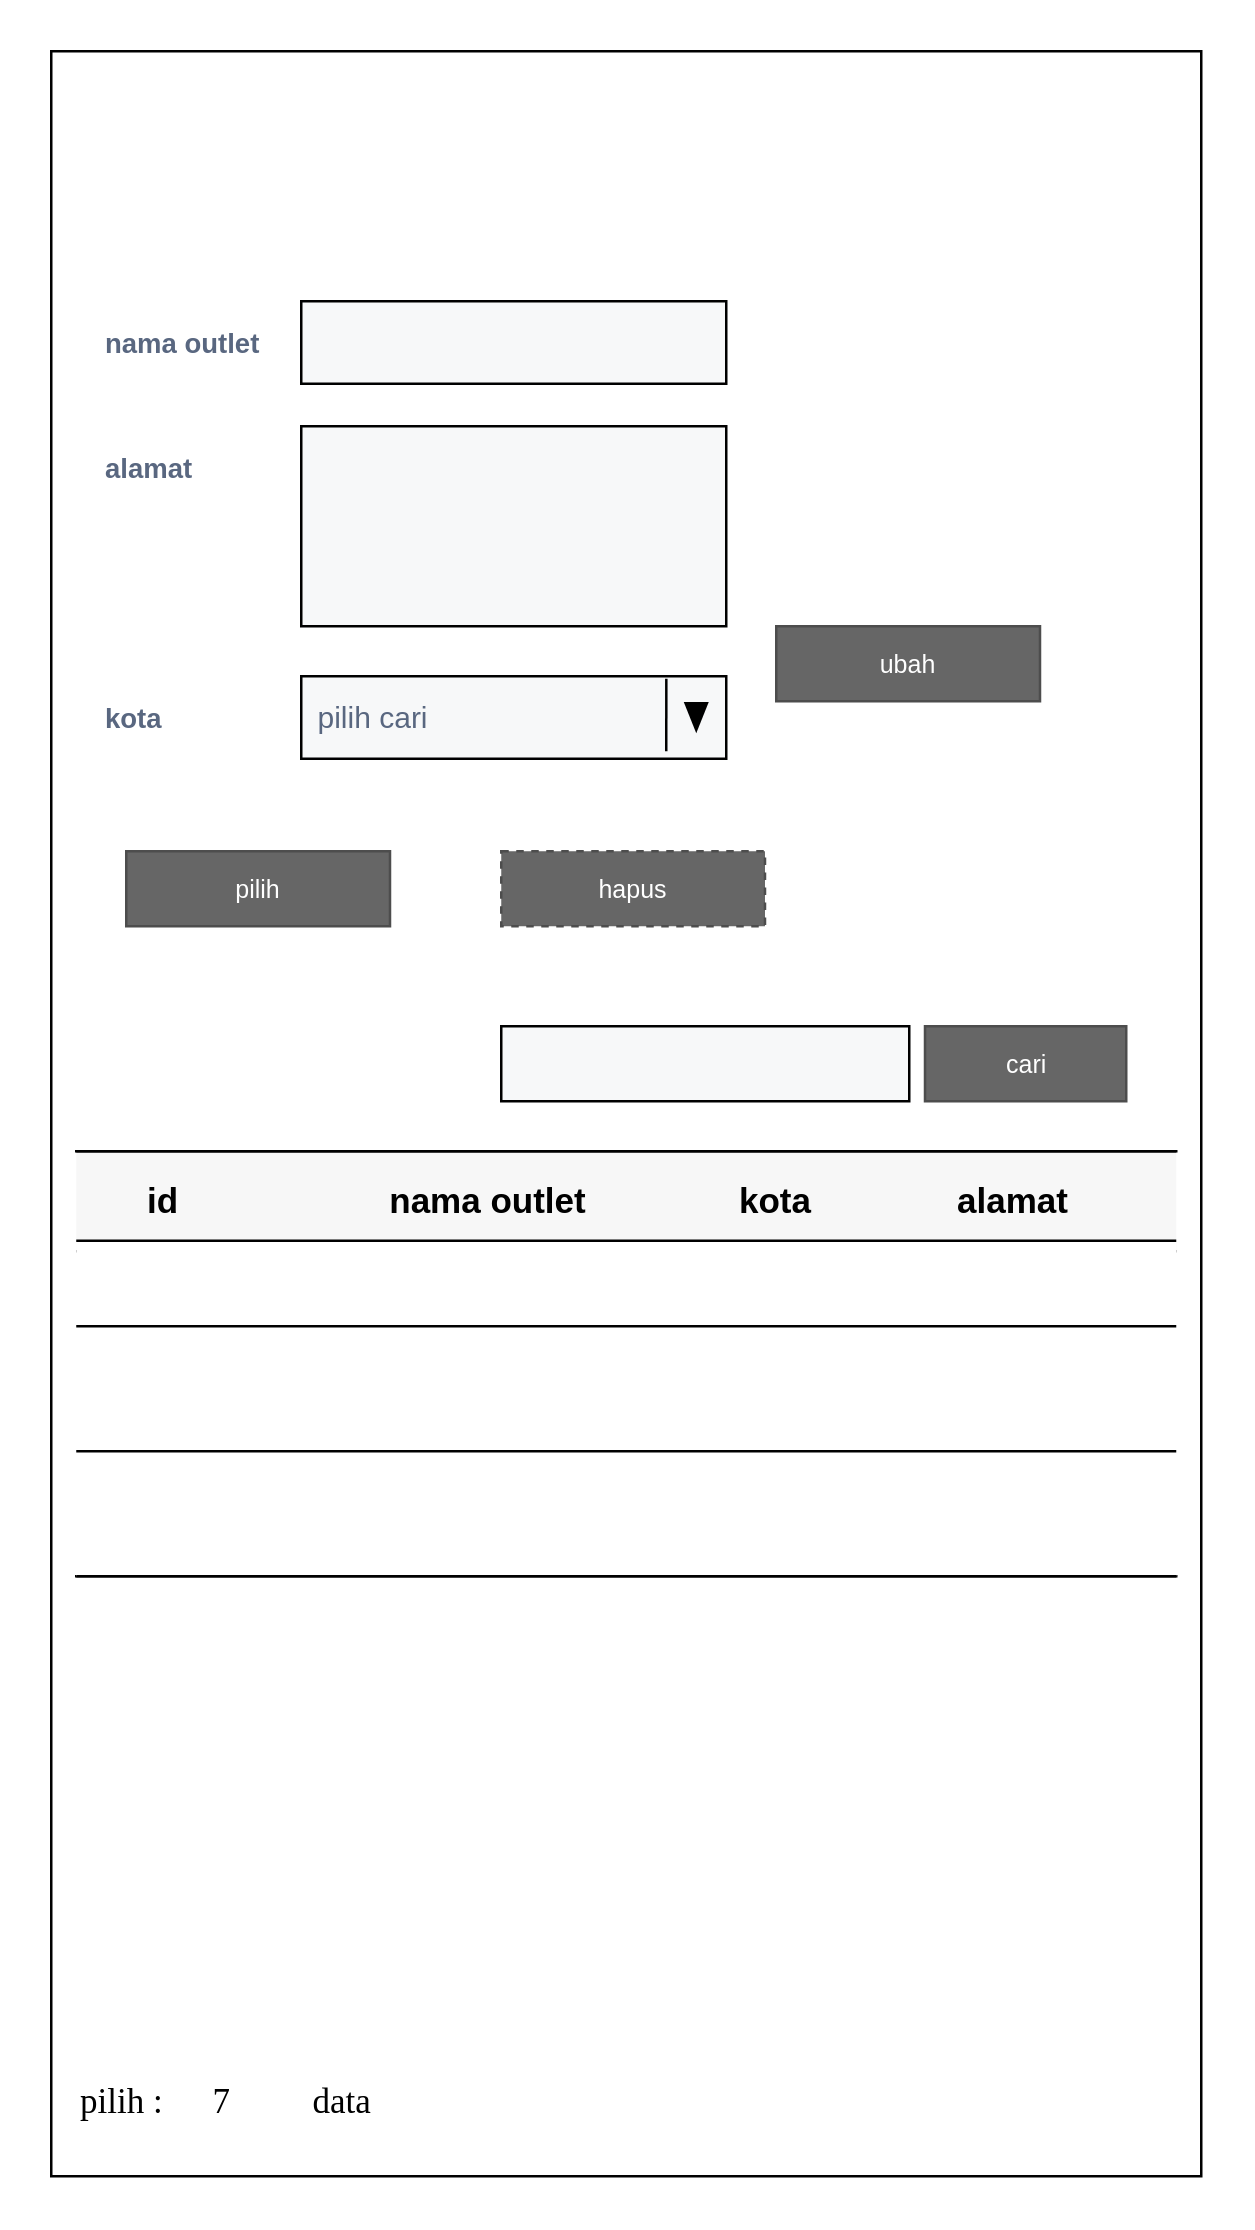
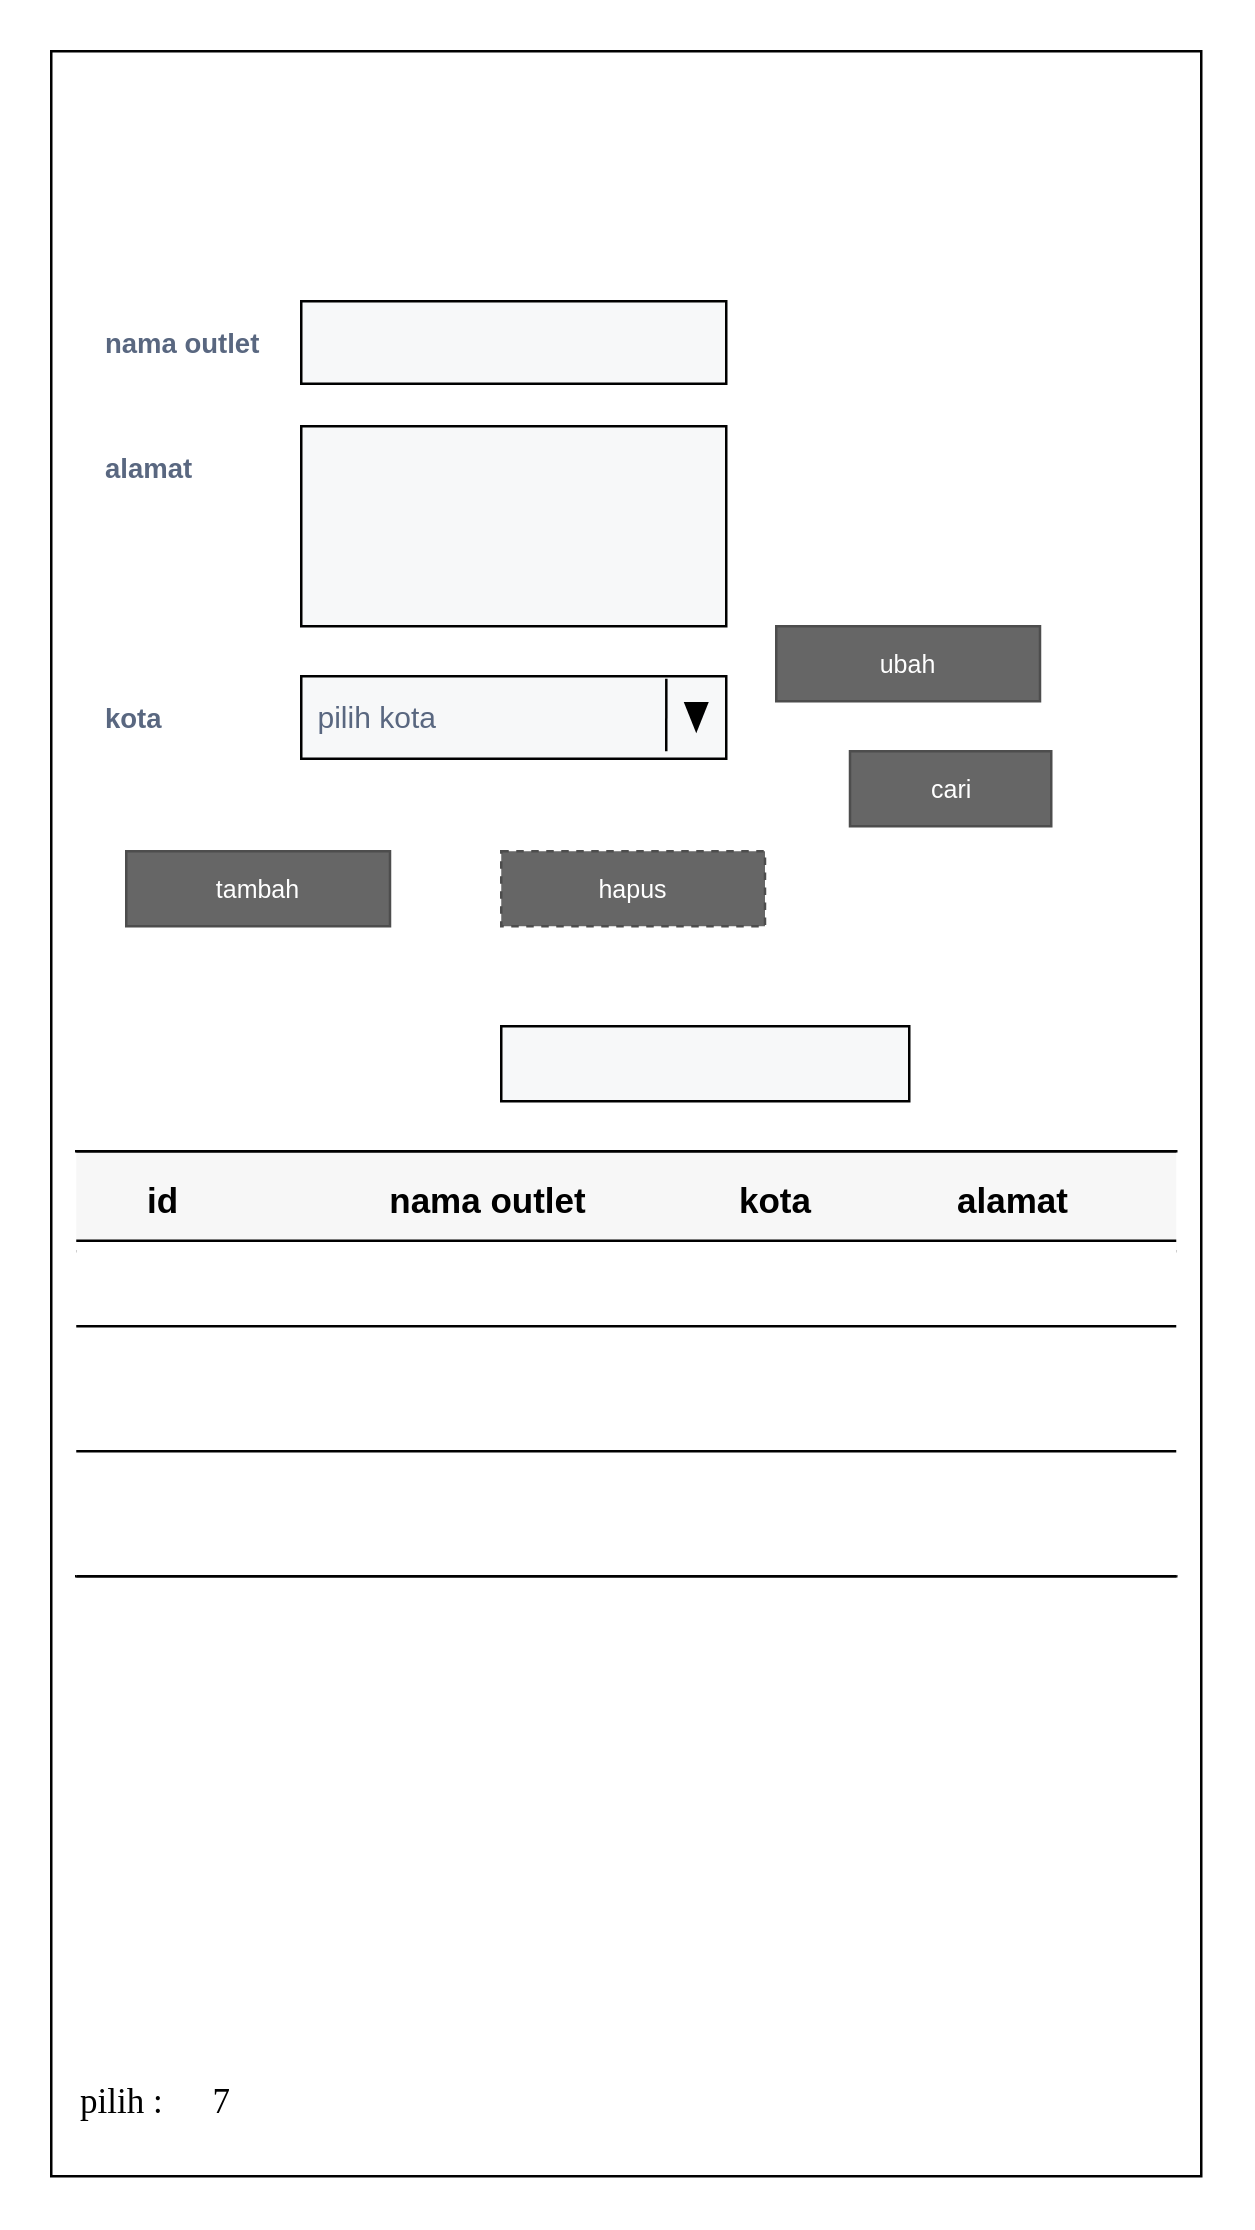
  <mxCell id="0" />
  <mxCell id="1" parent="0" />
  <mxCell id="2" value="" style="whiteSpace=wrap;html=1;rounded=0;shadow=0;labelBackgroundColor=none;strokeColor=#000000;strokeWidth=1;fillColor=none;fontFamily=Verdana;fontSize=12;fontColor=#000000;align=center;comic=0;" parent="1" vertex="1"><mxGeometry x="20" y="20" width="460" height="850" as="geometry" /></mxCell>
  <mxCell id="3" value="" style="shape=partialRectangle;right=0;left=0;strokeColor=#000000;fillColor=#ffffff;whiteSpace=wrap;" parent="1" vertex="1"><mxGeometry x="30" y="460" width="440" height="170" as="geometry" /></mxCell>
  <mxCell id="4" value="" style="html=1;shadow=0;dashed=0;shape=mxgraph.bootstrap.horLines;strokeColor=inherit;fillColor=#000000;fillOpacity=3;resizeWidth=1;" parent="3" vertex="1"><mxGeometry width="440" height="40" relative="1" as="geometry" /></mxCell>
  <mxCell id="5" value="id" style="html=1;shadow=0;dashed=0;shape=mxgraph.bootstrap.rect;strokeColor=none;fillColor=none;fontSize=14;fontStyle=1;align=center;whiteSpace=wrap;resizeHeight=1;" parent="4" vertex="1"><mxGeometry width="50" height="40" relative="1" as="geometry"><mxPoint x="10" as="offset" /></mxGeometry></mxCell>
  <mxCell id="6" value="nama outlet" style="html=1;shadow=0;dashed=0;shape=mxgraph.bootstrap.rect;strokeColor=none;fillColor=none;fontSize=14;fontStyle=1;align=center;whiteSpace=wrap;resizeHeight=1;" parent="4" vertex="1"><mxGeometry width="170" height="40" relative="1" as="geometry"><mxPoint x="80" as="offset" /></mxGeometry></mxCell>
  <mxCell id="7" value="kota" style="html=1;shadow=0;dashed=0;shape=mxgraph.bootstrap.rect;strokeColor=none;fillColor=none;fontSize=14;fontStyle=1;align=center;whiteSpace=wrap;resizeHeight=1;" parent="4" vertex="1"><mxGeometry width="70" height="40" relative="1" as="geometry"><mxPoint x="245" as="offset" /></mxGeometry></mxCell>
  <mxCell id="8" value="alamat" style="html=1;shadow=0;dashed=0;shape=mxgraph.bootstrap.rect;strokeColor=none;fillColor=none;fontSize=14;fontStyle=1;align=center;whiteSpace=wrap;resizeHeight=1;" parent="4" vertex="1"><mxGeometry width="130" height="40" relative="1" as="geometry"><mxPoint x="310" as="offset" /></mxGeometry></mxCell>
  <mxCell id="9" value="" style="strokeColor=#000000;fillColor=inherit;gradientColor=inherit;html=1;shadow=0;dashed=0;shape=mxgraph.bootstrap.horLines;resizeWidth=1;" parent="3" vertex="1"><mxGeometry width="440" height="50" relative="1" as="geometry"><mxPoint y="120" as="offset" /></mxGeometry></mxCell>
  <mxCell id="10" value="" style="strokeColor=#000000;fillColor=inherit;gradientColor=inherit;html=1;shadow=0;dashed=0;shape=mxgraph.bootstrap.horLines;resizeWidth=1;" parent="3" vertex="1"><mxGeometry y="35.79" width="440" height="34.21" as="geometry"><mxPoint y="140" as="offset" /></mxGeometry></mxCell>
  <mxCell id="11" value="" style="group" parent="1" vertex="1" connectable="0"><mxGeometry x="40" y="120" width="250" height="33" as="geometry" /></mxCell>
  <mxCell id="12" value="nama outlet" style="fillColor=none;strokeColor=none;html=1;fontSize=11;fontStyle=0;align=left;fontColor=#596780;fontStyle=1;fontSize=11;comic=0;" parent="11" vertex="1"><mxGeometry y="6.5" width="70" height="20" as="geometry" /></mxCell>
  <mxCell id="13" value="" style="rounded=0;arcSize=9;fillColor=#F7F8F9;align=left;spacingLeft=5;strokeColor=#000000;html=1;strokeWidth=1;fontColor=#596780;fontSize=12;comic=0;" parent="11" vertex="1"><mxGeometry x="80" width="170" height="33" as="geometry" /></mxCell>
  <mxCell id="14" value="" style="group" parent="1" vertex="1" connectable="0"><mxGeometry x="30" y="830" width="132.75" height="20" as="geometry" /></mxCell>
  <mxCell id="15" value="pilih :&amp;nbsp;" style="text;html=1;points=[];align=left;verticalAlign=top;spacingTop=-4;fontSize=14;fontFamily=Verdana" parent="14" vertex="1"><mxGeometry width="50" height="20" as="geometry" /></mxCell>
  <mxCell id="16" value="7" style="text;html=1;points=[];align=left;verticalAlign=top;spacingTop=-4;fontSize=14;fontFamily=Verdana" parent="14" vertex="1"><mxGeometry x="52.75" width="40" height="20" as="geometry" /></mxCell>
- <mxCell id="17" value="data" style="text;html=1;points=[];align=left;verticalAlign=top;spacingTop=-4;fontSize=14;fontFamily=Verdana" parent="14" vertex="1"><mxGeometry x="92.75" width="40" height="20" as="geometry" /></mxCell>
  <mxCell id="18" value="" style="group" parent="1" vertex="1" connectable="0"><mxGeometry x="40" y="270" width="250" height="33" as="geometry" /></mxCell>
  <mxCell id="19" value="kota" style="fillColor=none;strokeColor=none;html=1;fontSize=11;fontStyle=0;align=left;fontColor=#596780;fontStyle=1;fontSize=11;comic=0;" parent="18" vertex="1"><mxGeometry y="6.5" width="70" height="20" as="geometry" /></mxCell>
  <mxCell id="20" value="" style="group" parent="18" vertex="1" connectable="0"><mxGeometry x="80" width="170" height="33" as="geometry" /></mxCell>
- <mxCell id="21" value="pilih cari" style="rounded=0;arcSize=9;fillColor=#F7F8F9;align=left;spacingLeft=5;strokeColor=#000000;html=1;strokeWidth=1;fontColor=#596780;fontSize=12;comic=0;" parent="20" vertex="1"><mxGeometry width="170" height="33" as="geometry" /></mxCell>
+ <mxCell id="21" value="pilih kota" style="rounded=0;arcSize=9;fillColor=#F7F8F9;align=left;spacingLeft=5;strokeColor=#000000;html=1;strokeWidth=1;fontColor=#596780;fontSize=12;comic=0;" parent="20" vertex="1"><mxGeometry width="170" height="33" as="geometry" /></mxCell>
  <mxCell id="22" value="" style="shape=triangle;direction=south;strokeColor=none;fillColor=#000000;" parent="20" vertex="1"><mxGeometry x="153" y="10.25" width="10" height="12.5" as="geometry"><mxPoint x="-25" y="-2.5" as="offset" /></mxGeometry></mxCell>
  <mxCell id="23" value="" style="endArrow=none;html=1;entryX=0.859;entryY=0.03;entryDx=0;entryDy=0;entryPerimeter=0;" parent="20" target="21" edge="1"><mxGeometry width="50" height="50" relative="1" as="geometry"><mxPoint x="146" y="30" as="sourcePoint" /><mxPoint x="120" y="-30" as="targetPoint" /></mxGeometry></mxCell>
  <mxCell id="24" value="" style="group" parent="1" vertex="1" connectable="0"><mxGeometry x="40" y="170" width="250" height="80" as="geometry" /></mxCell>
  <mxCell id="25" value="alamat" style="fillColor=none;strokeColor=none;html=1;fontSize=11;fontStyle=0;align=left;fontColor=#596780;fontStyle=1;fontSize=11;comic=0;" parent="24" vertex="1"><mxGeometry y="6.5" width="70" height="20" as="geometry" /></mxCell>
  <mxCell id="26" value="" style="rounded=0;arcSize=9;fillColor=#F7F8F9;align=left;spacingLeft=5;strokeColor=#000000;html=1;strokeWidth=1;fontColor=#596780;fontSize=12;comic=0;" parent="24" vertex="1"><mxGeometry x="80" width="170" height="80" as="geometry" /></mxCell>
- <mxCell id="27" value="pilih" style="rounded=0;html=1;shadow=0;dashed=0;whiteSpace=wrap;fontSize=10;fillColor=#666666;align=center;strokeColor=#4D4D4D;fontColor=#ffffff;comic=0;" parent="1" vertex="1"><mxGeometry x="50" y="340" width="105.5" height="30" as="geometry" /></mxCell>
+ <mxCell id="27" value="tambah" style="rounded=0;html=1;shadow=0;dashed=0;whiteSpace=wrap;fontSize=10;fillColor=#666666;align=center;strokeColor=#4D4D4D;fontColor=#ffffff;comic=0;" parent="1" vertex="1"><mxGeometry x="50" y="340" width="105.5" height="30" as="geometry" /></mxCell>
  <mxCell id="28" value="hapus" style="rounded=0;html=1;shadow=0;dashed=1;whiteSpace=wrap;fontSize=10;fillColor=#666666;align=center;strokeColor=#4D4D4D;fontColor=#ffffff;comic=0;" parent="1" vertex="1"><mxGeometry x="200" y="340" width="105.5" height="30" as="geometry" /></mxCell>
  <mxCell id="29" value="ubah" style="rounded=0;html=1;shadow=0;dashed=0;whiteSpace=wrap;fontSize=10;fillColor=#666666;align=center;strokeColor=#4D4D4D;fontColor=#ffffff;comic=0;" parent="1" vertex="1"><mxGeometry x="310" y="250" width="105.5" height="30" as="geometry" /></mxCell>
  <mxCell id="30" value="" style="rounded=0;arcSize=9;fillColor=#F7F8F9;align=left;spacingLeft=5;strokeColor=#000000;html=1;strokeWidth=1;fontColor=#596780;fontSize=12;comic=0;" parent="1" vertex="1"><mxGeometry x="200" y="410" width="163.2" height="30" as="geometry" /></mxCell>
- <mxCell id="31" value="cari" style="rounded=0;html=1;shadow=0;dashed=0;whiteSpace=wrap;fontSize=10;fillColor=#666666;align=center;strokeColor=#4D4D4D;fontColor=#ffffff;comic=0;" parent="1" vertex="1"><mxGeometry x="369.5" y="410" width="80.5" height="30" as="geometry" /></mxCell>
+ <mxCell id="31" value="cari" style="rounded=0;html=1;shadow=0;dashed=0;whiteSpace=wrap;fontSize=10;fillColor=#666666;align=center;strokeColor=#4D4D4D;fontColor=#ffffff;comic=0;" parent="1" vertex="1"><mxGeometry x="339.5" y="300" width="80.5" height="30" as="geometry" /></mxCell>
